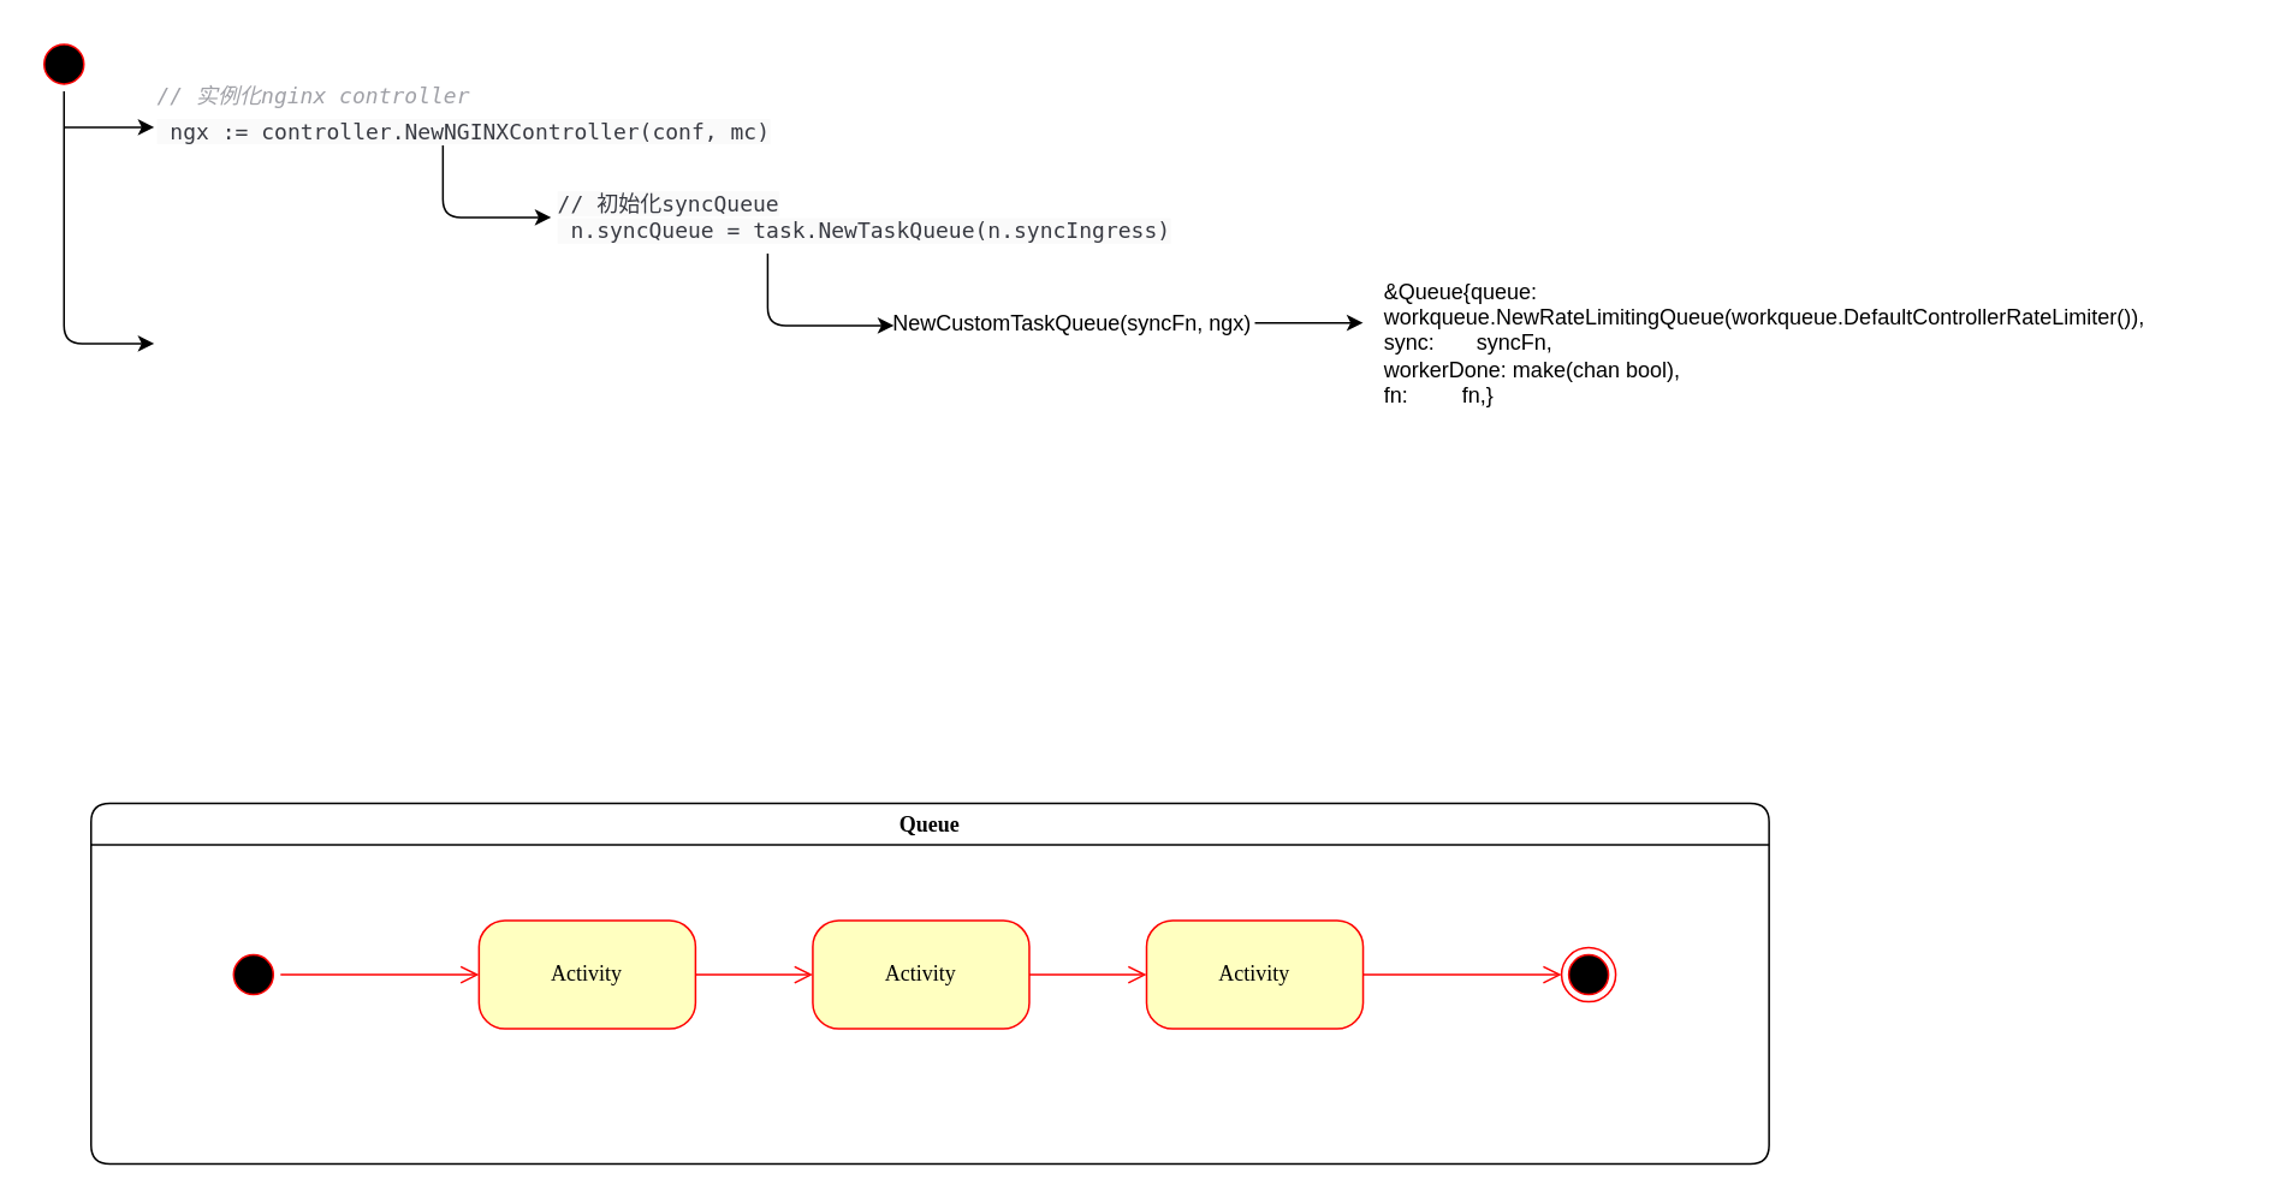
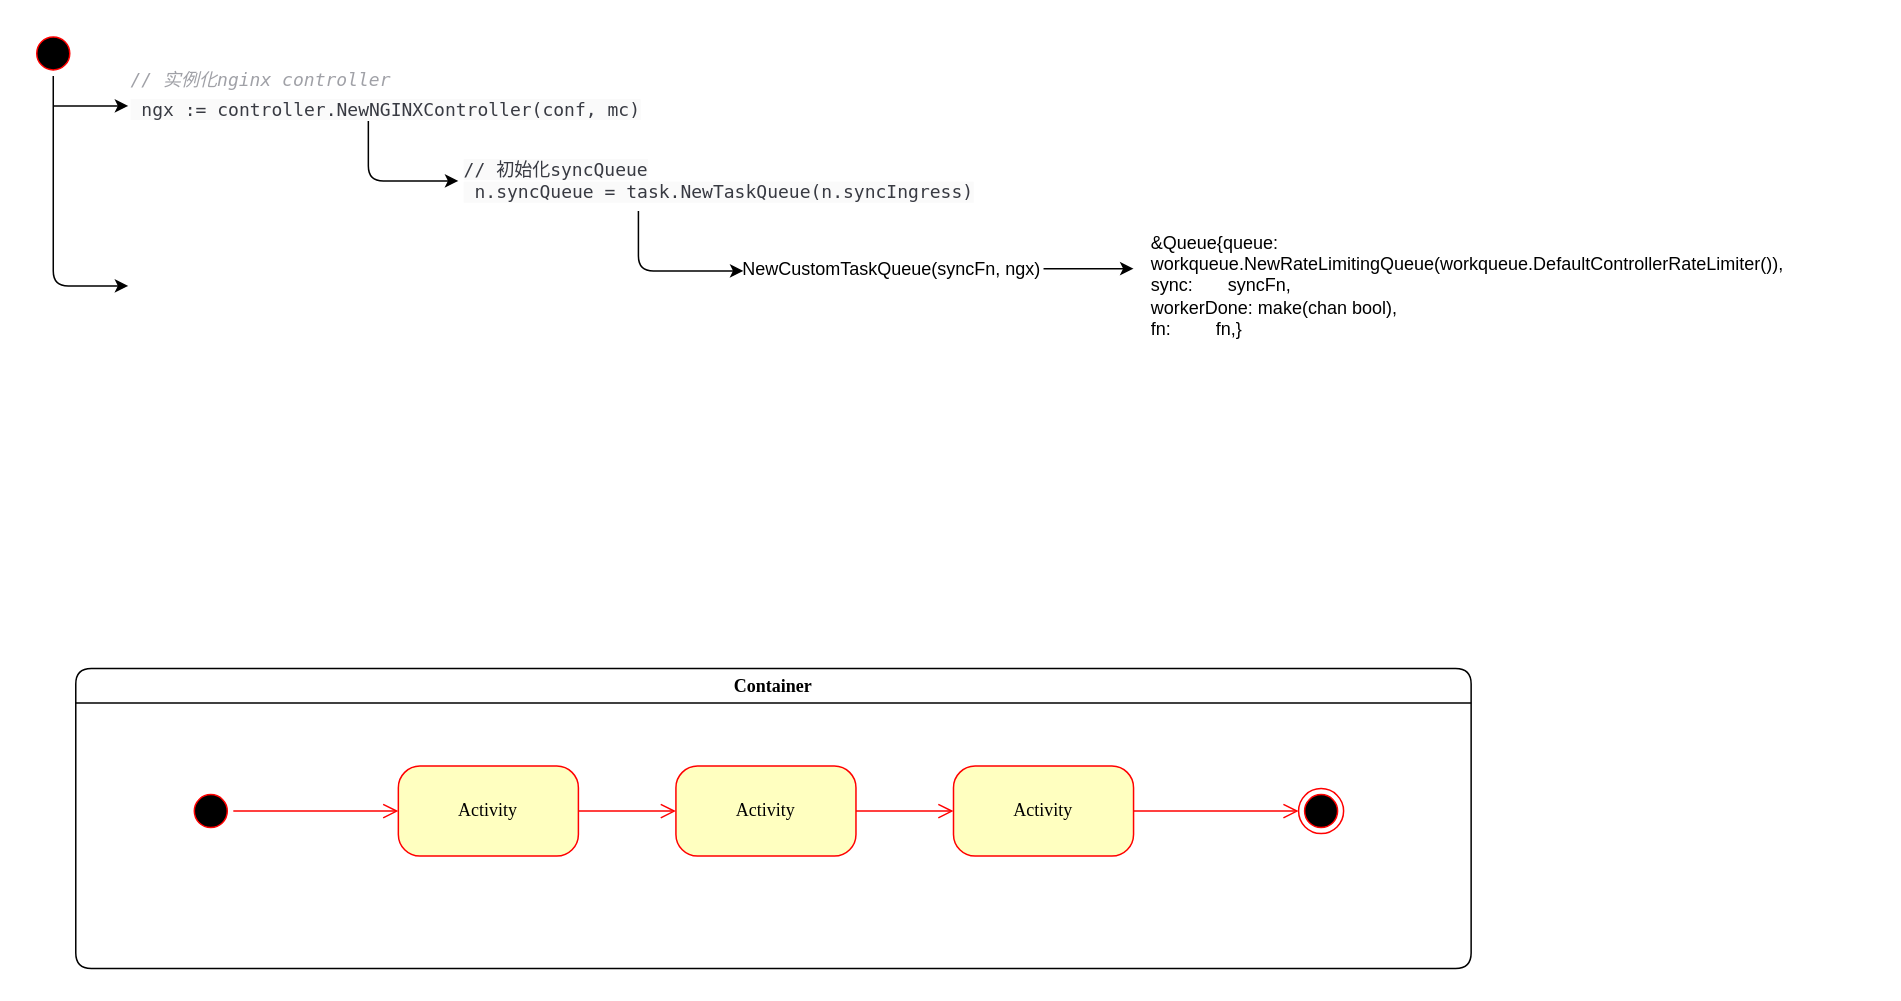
  <mxCell id="0" />
  <mxCell id="1" parent="0" />
  <mxCell id="2" value="" style="ellipse;html=1;shape=startState;fillColor=#000000;strokeColor=#ff0000;rounded=1;shadow=0;comic=0;labelBackgroundColor=none;fontFamily=Verdana;fontSize=12;fontColor=#000000;align=center;direction=south;" parent="1" vertex="1"><mxGeometry x="20" y="20" width="30" height="30" as="geometry" /></mxCell>
- <mxCell id="3" value="Queue" style="swimlane;whiteSpace=wrap;html=1;rounded=1;shadow=0;comic=0;labelBackgroundColor=none;strokeWidth=1;fontFamily=Verdana;fontSize=12;align=center;" parent="1" vertex="1"><mxGeometry x="50" y="445" width="930" height="200" as="geometry" /></mxCell>
+ <mxCell id="3" value="Container" style="swimlane;whiteSpace=wrap;html=1;rounded=1;shadow=0;comic=0;labelBackgroundColor=none;strokeWidth=1;fontFamily=Verdana;fontSize=12;align=center;" parent="1" vertex="1"><mxGeometry x="50" y="445" width="930" height="200" as="geometry" /></mxCell>
  <mxCell id="4" style="edgeStyle=elbowEdgeStyle;html=1;labelBackgroundColor=none;endArrow=open;endSize=8;strokeColor=#ff0000;fontFamily=Verdana;fontSize=12;align=left;" parent="3" source="5" target="10" edge="1"><mxGeometry relative="1" as="geometry" /></mxCell>
  <mxCell id="5" value="Activity" style="rounded=1;whiteSpace=wrap;html=1;arcSize=24;fillColor=#ffffc0;strokeColor=#ff0000;shadow=0;comic=0;labelBackgroundColor=none;fontFamily=Verdana;fontSize=12;fontColor=#000000;align=center;" parent="3" vertex="1"><mxGeometry x="215" y="65" width="120" height="60" as="geometry" /></mxCell>
  <mxCell id="6" value="" style="ellipse;html=1;shape=endState;fillColor=#000000;strokeColor=#ff0000;rounded=1;shadow=0;comic=0;labelBackgroundColor=none;fontFamily=Verdana;fontSize=12;fontColor=#000000;align=center;" parent="3" vertex="1"><mxGeometry x="815" y="80" width="30" height="30" as="geometry" /></mxCell>
  <mxCell id="7" style="edgeStyle=elbowEdgeStyle;html=1;labelBackgroundColor=none;endArrow=open;endSize=8;strokeColor=#ff0000;fontFamily=Verdana;fontSize=12;align=left;" parent="3" source="8" target="5" edge="1"><mxGeometry relative="1" as="geometry" /></mxCell>
  <mxCell id="8" value="" style="ellipse;html=1;shape=startState;fillColor=#000000;strokeColor=#ff0000;rounded=1;shadow=0;comic=0;labelBackgroundColor=none;fontFamily=Verdana;fontSize=12;fontColor=#000000;align=center;direction=south;" parent="3" vertex="1"><mxGeometry x="75" y="80" width="30" height="30" as="geometry" /></mxCell>
  <mxCell id="9" style="edgeStyle=elbowEdgeStyle;html=1;labelBackgroundColor=none;endArrow=open;endSize=8;strokeColor=#ff0000;fontFamily=Verdana;fontSize=12;align=left;" parent="3" source="10" target="12" edge="1"><mxGeometry relative="1" as="geometry" /></mxCell>
  <mxCell id="10" value="Activity" style="rounded=1;whiteSpace=wrap;html=1;arcSize=24;fillColor=#ffffc0;strokeColor=#ff0000;shadow=0;comic=0;labelBackgroundColor=none;fontFamily=Verdana;fontSize=12;fontColor=#000000;align=center;" parent="3" vertex="1"><mxGeometry x="400" y="65" width="120" height="60" as="geometry" /></mxCell>
  <mxCell id="11" style="edgeStyle=elbowEdgeStyle;html=1;labelBackgroundColor=none;endArrow=open;endSize=8;strokeColor=#ff0000;fontFamily=Verdana;fontSize=12;align=left;" parent="3" source="12" target="6" edge="1"><mxGeometry relative="1" as="geometry" /></mxCell>
  <mxCell id="12" value="Activity" style="rounded=1;whiteSpace=wrap;html=1;arcSize=24;fillColor=#ffffc0;strokeColor=#ff0000;shadow=0;comic=0;labelBackgroundColor=none;fontFamily=Verdana;fontSize=12;fontColor=#000000;align=center;" parent="3" vertex="1"><mxGeometry x="585" y="65" width="120" height="60" as="geometry" /></mxCell>
  <mxCell id="13" value="" style="endArrow=classic;html=1;exitX=1;exitY=0.5;exitDx=0;exitDy=0;" parent="1" source="2" edge="1"><mxGeometry width="50" height="50" relative="1" as="geometry"><mxPoint x="475" y="190" as="sourcePoint" /><mxPoint x="85" y="190" as="targetPoint" /><Array as="points"><mxPoint x="35" y="120" /><mxPoint x="35" y="190" /></Array></mxGeometry></mxCell>
  <mxCell id="14" value="" style="endArrow=classic;html=1;" parent="1" edge="1"><mxGeometry width="50" height="50" relative="1" as="geometry"><mxPoint x="35" y="70" as="sourcePoint" /><mxPoint x="85" y="70" as="targetPoint" /></mxGeometry></mxCell>
  <mxCell id="15" value="&lt;span style=&quot;margin: 0px ; padding: 0px ; max-width: 100% ; font-family: &amp;#34;operator mono&amp;#34; , &amp;#34;consolas&amp;#34; , &amp;#34;monaco&amp;#34; , &amp;#34;menlo&amp;#34; , monospace ; color: rgb(160 , 161 , 167) ; font-style: italic ; line-height: 26px ; box-sizing: border-box ; overflow-wrap: break-word&quot;&gt;//&amp;nbsp;实例化nginx&amp;nbsp;controller&lt;/span&gt;&lt;br style=&quot;margin: 0px ; padding: 0px ; max-width: 100% ; color: rgb(56 , 58 , 66) ; font-family: &amp;#34;operator mono&amp;#34; , &amp;#34;consolas&amp;#34; , &amp;#34;monaco&amp;#34; , &amp;#34;menlo&amp;#34; , monospace ; box-sizing: border-box ; overflow-wrap: break-word&quot;&gt;&lt;span style=&quot;color: rgb(56 , 58 , 66) ; font-family: &amp;#34;operator mono&amp;#34; , &amp;#34;consolas&amp;#34; , &amp;#34;monaco&amp;#34; , &amp;#34;menlo&amp;#34; , monospace ; background-color: rgb(250 , 250 , 250)&quot;&gt;&amp;nbsp;ngx&amp;nbsp;:=&amp;nbsp;controller.NewNGINXController(conf,&amp;nbsp;mc)&lt;/span&gt;" style="text;html=1;strokeColor=none;fillColor=none;align=left;verticalAlign=middle;whiteSpace=wrap;rounded=0;" vertex="1" parent="1"><mxGeometry x="85" y="40" width="320" height="40" as="geometry" /></mxCell>
  <mxCell id="16" value="" style="endArrow=classic;html=1;exitX=0.5;exitY=1;exitDx=0;exitDy=0;" edge="1" parent="1" source="15"><mxGeometry width="50" height="50" relative="1" as="geometry"><mxPoint x="475" y="190" as="sourcePoint" /><mxPoint x="305" y="120" as="targetPoint" /><Array as="points"><mxPoint x="245" y="120" /></Array></mxGeometry></mxCell>
  <mxCell id="17" value="&lt;span style=&quot;color: rgb(56 , 58 , 66) ; font-family: &amp;#34;operator mono&amp;#34; , &amp;#34;consolas&amp;#34; , &amp;#34;monaco&amp;#34; , &amp;#34;menlo&amp;#34; , monospace ; background-color: rgb(250 , 250 , 250)&quot;&gt;//&amp;nbsp;初始化syncQueue&lt;/span&gt;&lt;br style=&quot;margin: 0px ; padding: 0px ; max-width: 100% ; color: rgb(56 , 58 , 66) ; font-family: &amp;#34;operator mono&amp;#34; , &amp;#34;consolas&amp;#34; , &amp;#34;monaco&amp;#34; , &amp;#34;menlo&amp;#34; , monospace ; box-sizing: border-box ; overflow-wrap: break-word&quot;&gt;&lt;span style=&quot;color: rgb(56 , 58 , 66) ; font-family: &amp;#34;operator mono&amp;#34; , &amp;#34;consolas&amp;#34; , &amp;#34;monaco&amp;#34; , &amp;#34;menlo&amp;#34; , monospace ; background-color: rgb(250 , 250 , 250)&quot;&gt;&amp;nbsp;n.syncQueue&amp;nbsp;=&amp;nbsp;task.NewTaskQueue(n.syncIngress)&lt;/span&gt;" style="text;html=1;strokeColor=none;fillColor=none;align=left;verticalAlign=middle;whiteSpace=wrap;rounded=0;" vertex="1" parent="1"><mxGeometry x="307" y="110" width="420" height="20" as="geometry" /></mxCell>
  <mxCell id="18" value="" style="endArrow=classic;html=1;exitX=0.5;exitY=1;exitDx=0;exitDy=0;" edge="1" parent="1"><mxGeometry width="50" height="50" relative="1" as="geometry"><mxPoint x="425" y="140" as="sourcePoint" /><mxPoint x="495" y="180" as="targetPoint" /><Array as="points"><mxPoint x="425" y="180" /></Array></mxGeometry></mxCell>
  <mxCell id="19" value="NewCustomTaskQueue(syncFn, ngx)" style="text;html=1;strokeColor=none;fillColor=none;align=center;verticalAlign=middle;whiteSpace=wrap;rounded=0;" vertex="1" parent="1"><mxGeometry x="489" y="169" width="210" height="20" as="geometry" /></mxCell>
  <mxCell id="20" value="" style="endArrow=classic;html=1;" edge="1" parent="1"><mxGeometry width="50" height="50" relative="1" as="geometry"><mxPoint x="695" y="178.5" as="sourcePoint" /><mxPoint x="755" y="178.5" as="targetPoint" /></mxGeometry></mxCell>
  <mxCell id="21" value="&lt;div&gt;&amp;amp;Queue{queue:&amp;nbsp; &amp;nbsp; &amp;nbsp; workqueue.NewRateLimitingQueue(workqueue.DefaultControllerRateLimiter()),&lt;/div&gt;&lt;div&gt;&lt;span&gt;  &lt;/span&gt;sync:&amp;nbsp; &amp;nbsp; &amp;nbsp; &amp;nbsp;syncFn,&lt;/div&gt;&lt;div&gt;&lt;span&gt;  &lt;/span&gt;workerDone: make(chan bool),&lt;/div&gt;&lt;div&gt;&lt;span&gt;  &lt;/span&gt;fn:&amp;nbsp; &amp;nbsp; &amp;nbsp; &amp;nbsp; &amp;nbsp;fn,}&lt;/div&gt;" style="text;html=1;strokeColor=none;fillColor=none;align=left;verticalAlign=middle;whiteSpace=wrap;rounded=0;" vertex="1" parent="1"><mxGeometry x="765" y="180" width="480" height="20" as="geometry" /></mxCell>
